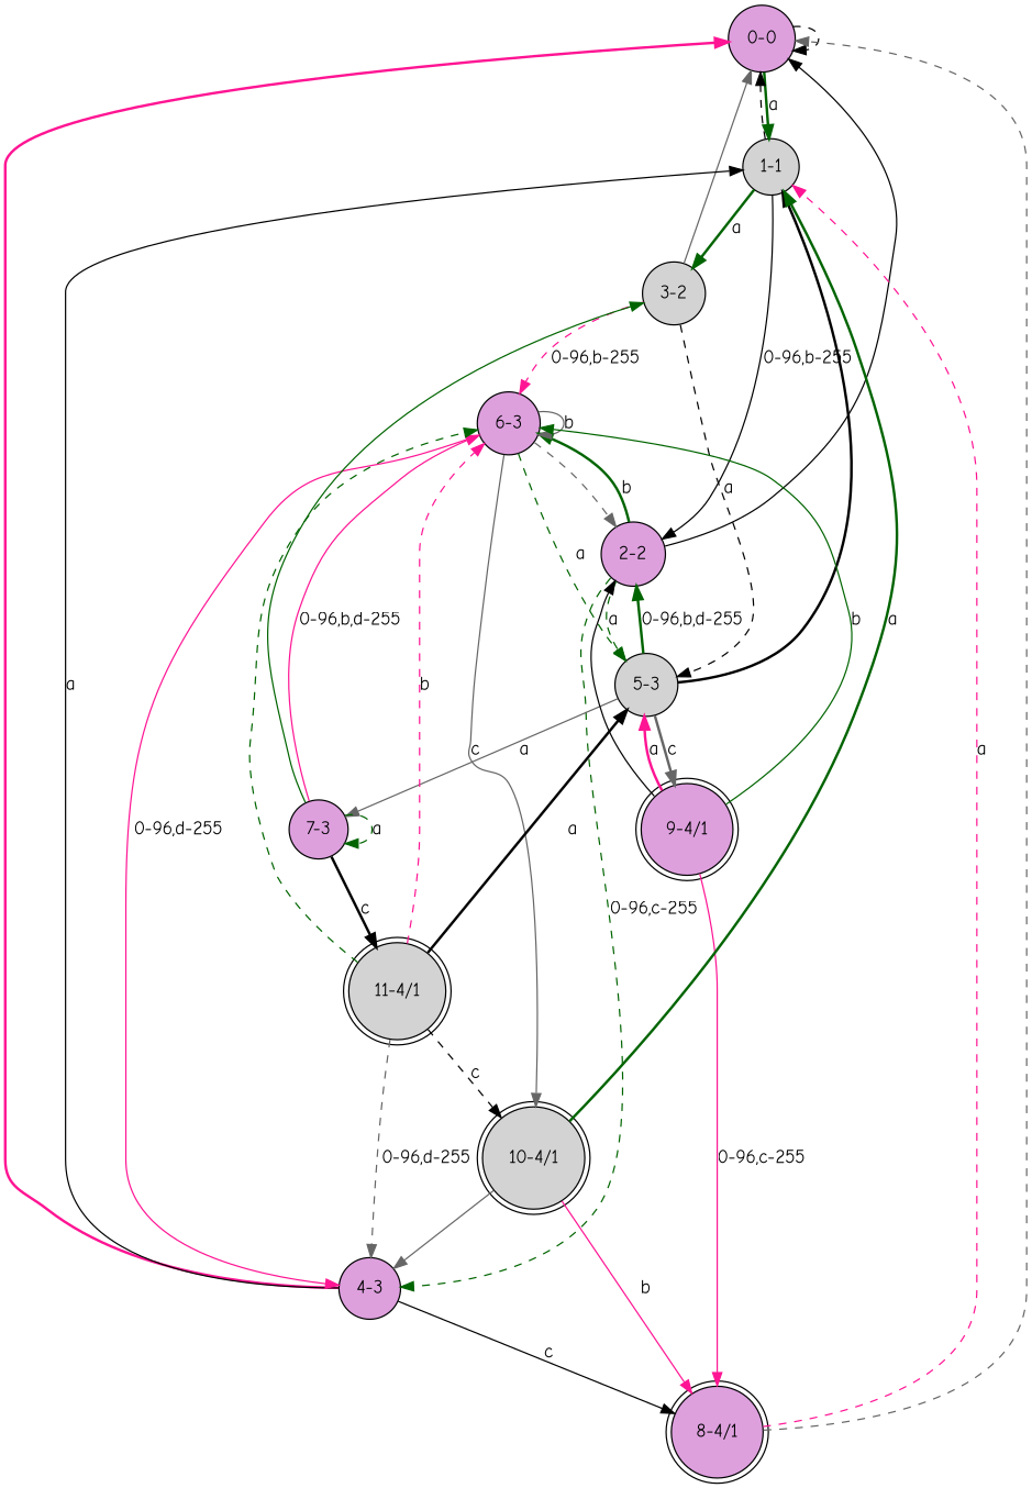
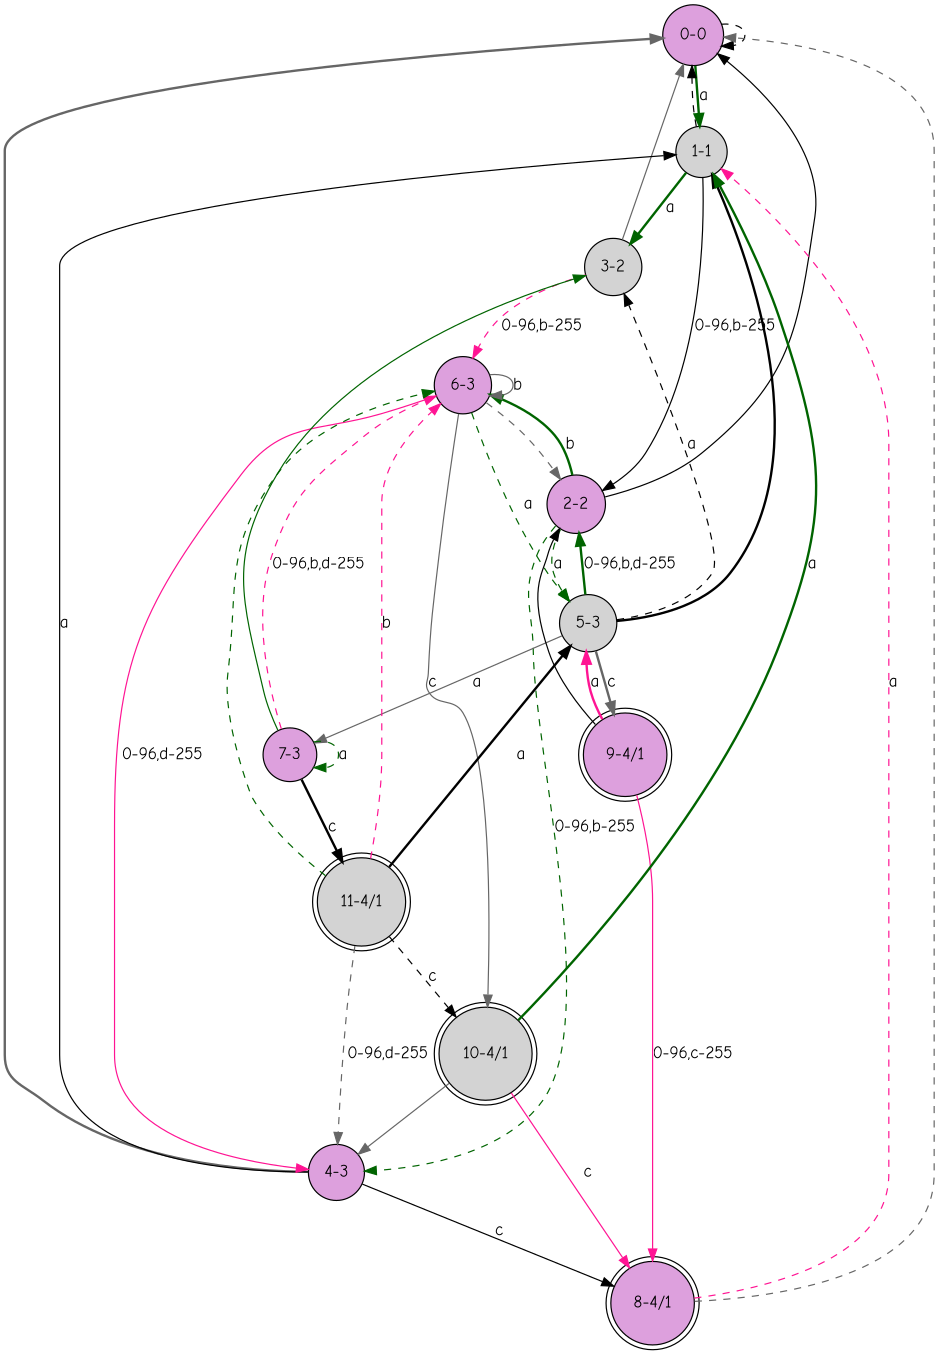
  digraph {
    fontname="Comic Neue"
    node [fillcolor=plum fontname="Comic Neue" shape=circle style=filled]
    edge [color=black fontname="Comic Neue" style=dashed]
    n1 [label="0-0"]
    n2 [fillcolor=lightgrey label="1-1"]
    n3 [label="2-2"]
    n4 [fillcolor=lightgrey label="3-2"]
    n5 [label="4-3"]
    n6 [fillcolor=lightgrey label="5-3"]
    n7 [label="6-3"]
    n8 [label="8-4/1" shape=doublecircle]
    n9 [label="7-3"]
    n10 [label="9-4/1" shape=doublecircle]
    n11 [fillcolor=lightgrey label="10-4/1" shape=doublecircle]
    n12 [fillcolor=lightgrey label="11-4/1" shape=doublecircle]
    n1 -> n1
    n1 -> n2 [color=darkgreen label=a style=bold]
    n2 -> n1
    n2 -> n3 [label="0-96,b-255" style=solid]
    n2 -> n4 [color=darkgreen label=a style=bold]
    n3 -> n1 [style=solid]
-   n3 -> n5 [color=darkgreen label="0-96,c-255"]
+   n3 -> n5 [color=darkgreen label="0-96,b-255"]
    n3 -> n6 [color=darkgreen label=a]
    n3 -> n7 [color=darkgreen label=b style=bold]
    n4 -> n1 [color=gray40 style=solid]
    n4 -> n7 [color=deeppink label="0-96,b-255"]
-   n5 -> n1 [color=deeppink style=bold]
+   n5 -> n1 [color=gray40 style=bold]
    n5 -> n2 [label=a style=solid]
    n5 -> n8 [label=c style=solid]
    n6 -> n2 [style=bold]
    n6 -> n3 [color=darkgreen label="0-96,b,d-255" style=bold]
-   n4 -> n6 [label=a]
+   n6 -> n4 [label=a]
    n6 -> n9 [color=gray40 label=a style=solid]
    n6 -> n10 [color=gray40 label=c style=bold]
    n7 -> n3 [color=gray40]
    n7 -> n5 [color=deeppink label="0-96,d-255" style=solid]
    n7 -> n6 [color=darkgreen label=a]
    n7 -> n7 [color=gray40 label=b style=solid]
    n7 -> n11 [color=gray40 label=c style=solid]
    n8 -> n1 [color=gray40]
    n8 -> n2 [color=deeppink label=a]
    n9 -> n4 [color=darkgreen style=solid]
-   n9 -> n7 [color=deeppink label="0-96,b,d-255" style=solid]
+   n9 -> n7 [color=deeppink label="0-96,b,d-255"]
    n9 -> n9 [color=darkgreen label=a]
    n9 -> n12 [label=c style=bold]
    n10 -> n3 [style=solid]
    n10 -> n6 [color=deeppink label=a style=bold]
-   n10 -> n7 [color=darkgreen label=b style=solid]
    n10 -> n8 [color=deeppink label="0-96,c-255" style=solid]
    n11 -> n2 [color=darkgreen label=a style=bold]
    n11 -> n5 [color=gray40 style=solid]
-   n11 -> n8 [color=deeppink label=b style=solid]
+   n11 -> n8 [color=deeppink label=c style=solid]
    n12 -> n5 [color=gray40 label="0-96,d-255"]
    n12 -> n6 [label=a style=bold]
    n12 -> n7 [color=deeppink label=b]
    n12 -> n7 [color=darkgreen]
    n12 -> n11 [label=c]
  }
